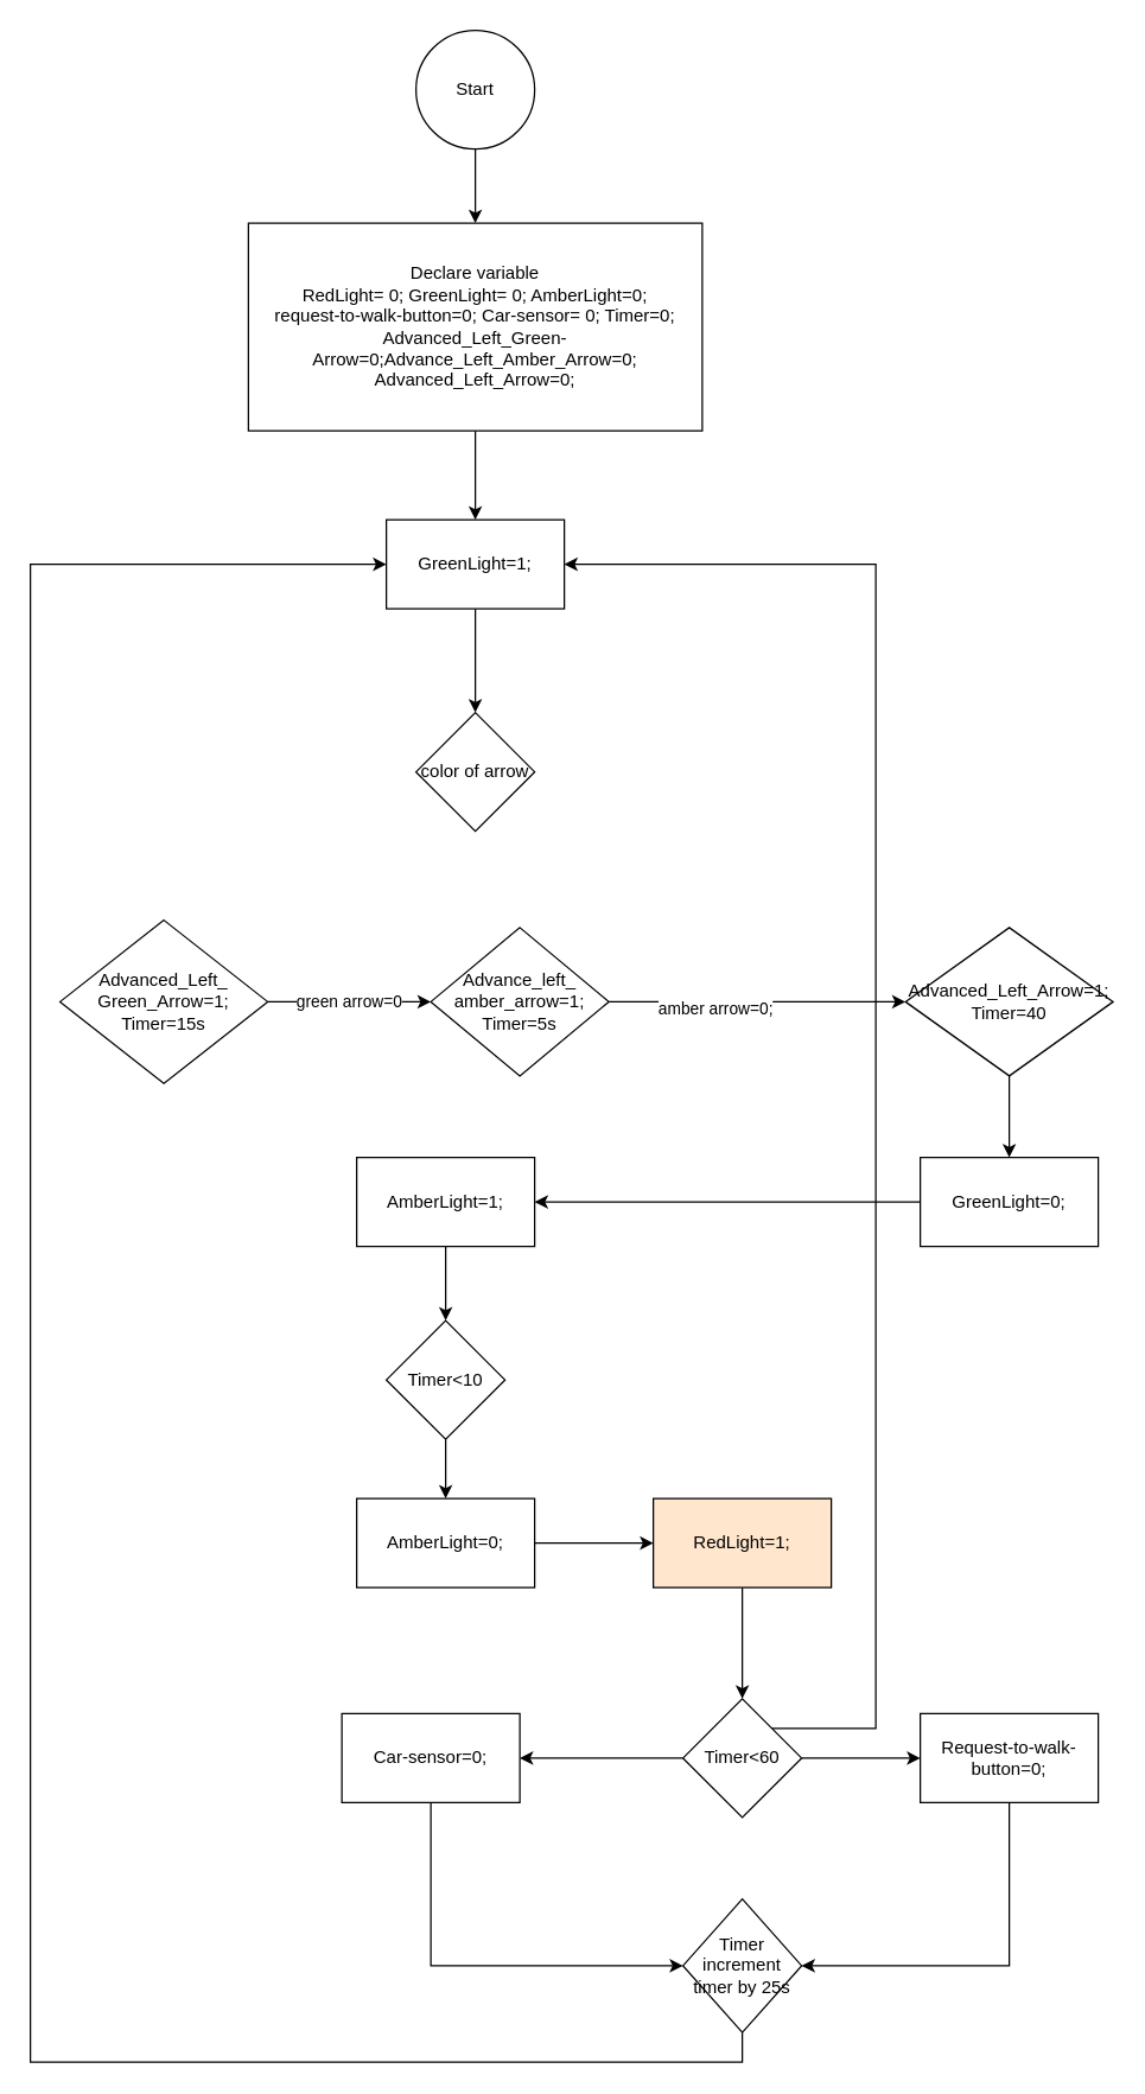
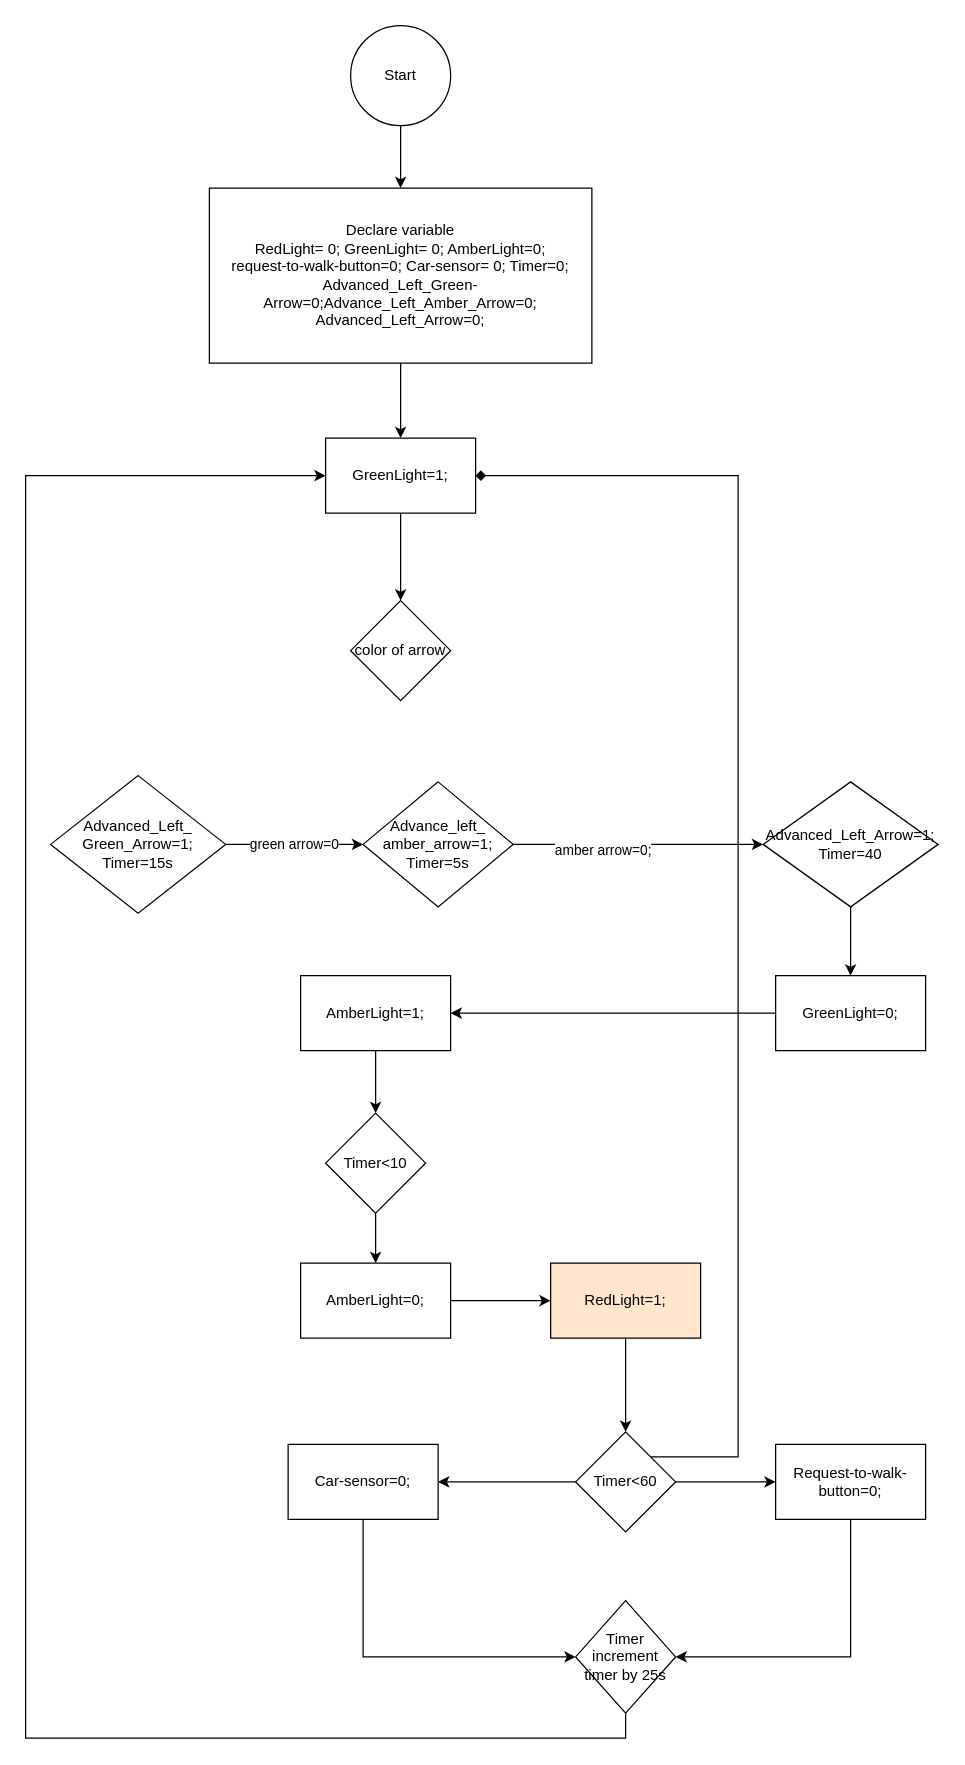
  <mxCell id="0" />
  <mxCell id="1" parent="0" />
  <mxCell id="2" style="edgeStyle=orthogonalEdgeStyle;rounded=0;orthogonalLoop=1;jettySize=auto;html=1;exitX=0.5;exitY=1;exitDx=0;exitDy=0;entryX=0.5;entryY=0;entryDx=0;entryDy=0;" parent="1" source="3" target="5" edge="1"><mxGeometry relative="1" as="geometry" /></mxCell>
  <mxCell id="3" value="Start" style="ellipse;whiteSpace=wrap;html=1;aspect=fixed;" parent="1" vertex="1"><mxGeometry x="280" y="20" width="80" height="80" as="geometry" /></mxCell>
  <mxCell id="4" style="edgeStyle=orthogonalEdgeStyle;rounded=0;orthogonalLoop=1;jettySize=auto;html=1;exitX=0.5;exitY=1;exitDx=0;exitDy=0;entryX=0.5;entryY=0;entryDx=0;entryDy=0;" parent="1" source="5" target="7" edge="1"><mxGeometry relative="1" as="geometry" /></mxCell>
  <mxCell id="5" value="&lt;div&gt;Declare variable &lt;br&gt;&lt;/div&gt;&lt;div&gt;RedLight= 0; GreenLight= 0; AmberLight=0;&lt;br&gt;&lt;/div&gt;&lt;div&gt;request-to-walk-button=0; Car-sensor= 0; Timer=0; Advanced_Left_Green-Arrow=0;Advance_Left_Amber_Arrow=0; Advanced_Left_Arrow=0;&lt;br&gt;&lt;/div&gt;" style="rounded=0;whiteSpace=wrap;html=1;" parent="1" vertex="1"><mxGeometry x="167" y="150" width="306" height="140" as="geometry" /></mxCell>
  <mxCell id="6" style="edgeStyle=orthogonalEdgeStyle;rounded=0;orthogonalLoop=1;jettySize=auto;html=1;exitX=0.5;exitY=1;exitDx=0;exitDy=0;entryX=0.5;entryY=0;entryDx=0;entryDy=0;" parent="1" source="7" target="8" edge="1"><mxGeometry relative="1" as="geometry" /></mxCell>
  <mxCell id="7" value="GreenLight=1;" style="rounded=0;whiteSpace=wrap;html=1;" parent="1" vertex="1"><mxGeometry x="260" y="350" width="120" height="60" as="geometry" /></mxCell>
  <mxCell id="8" value="color of arrow" style="rhombus;whiteSpace=wrap;html=1;" parent="1" vertex="1"><mxGeometry x="280" y="480" width="80" height="80" as="geometry" /></mxCell>
  <mxCell id="9" style="edgeStyle=orthogonalEdgeStyle;rounded=0;orthogonalLoop=1;jettySize=auto;html=1;exitX=0.5;exitY=1;exitDx=0;exitDy=0;entryX=0.5;entryY=0;entryDx=0;entryDy=0;" parent="1" source="10" target="17" edge="1"><mxGeometry relative="1" as="geometry" /></mxCell>
  <mxCell id="10" value="&lt;div&gt;Advanced_Left_Arrow=1;&lt;/div&gt;&lt;div&gt;Timer=40&lt;/div&gt;" style="rhombus;whiteSpace=wrap;html=1;" parent="1" vertex="1"><mxGeometry x="610" y="625" width="140" height="100" as="geometry" /></mxCell>
  <mxCell id="11" style="edgeStyle=orthogonalEdgeStyle;rounded=0;orthogonalLoop=1;jettySize=auto;html=1;exitX=1;exitY=0.5;exitDx=0;exitDy=0;" parent="1" source="13" target="10" edge="1"><mxGeometry relative="1" as="geometry" /></mxCell>
  <mxCell id="12" value="amber arrow=0;" style="edgeLabel;html=1;align=center;verticalAlign=middle;resizable=0;points=[];" parent="11" vertex="1" connectable="0"><mxGeometry x="-0.289" y="-4" relative="1" as="geometry"><mxPoint as="offset" /></mxGeometry></mxCell>
  <mxCell id="13" value="&lt;div&gt;Advance_left_&lt;/div&gt;&lt;div&gt;amber_arrow=1;&lt;/div&gt;&lt;div&gt;Timer=5s&lt;/div&gt;" style="rhombus;whiteSpace=wrap;html=1;" parent="1" vertex="1"><mxGeometry x="290" y="625" width="120" height="100" as="geometry" /></mxCell>
  <mxCell id="14" value="green arrow=0" style="edgeStyle=orthogonalEdgeStyle;rounded=0;orthogonalLoop=1;jettySize=auto;html=1;exitX=1;exitY=0.5;exitDx=0;exitDy=0;entryX=0;entryY=0.5;entryDx=0;entryDy=0;" parent="1" source="15" target="13" edge="1"><mxGeometry relative="1" as="geometry" /></mxCell>
  <mxCell id="15" value="&lt;div&gt;Advanced_Left_&lt;/div&gt;&lt;div&gt;Green_Arrow=1;&lt;/div&gt;&lt;div&gt;Timer=15s&lt;br&gt;&lt;/div&gt;" style="rhombus;whiteSpace=wrap;html=1;" parent="1" vertex="1"><mxGeometry x="40" y="620" width="140" height="110" as="geometry" /></mxCell>
  <mxCell id="16" style="edgeStyle=orthogonalEdgeStyle;rounded=0;orthogonalLoop=1;jettySize=auto;html=1;exitX=0;exitY=0.5;exitDx=0;exitDy=0;" parent="1" source="17" target="19" edge="1"><mxGeometry relative="1" as="geometry" /></mxCell>
  <mxCell id="17" value="GreenLight=0;" style="rounded=0;whiteSpace=wrap;html=1;" parent="1" vertex="1"><mxGeometry x="620" y="780" width="120" height="60" as="geometry" /></mxCell>
  <mxCell id="18" style="edgeStyle=orthogonalEdgeStyle;rounded=0;orthogonalLoop=1;jettySize=auto;html=1;exitX=0.5;exitY=1;exitDx=0;exitDy=0;entryX=0.5;entryY=0;entryDx=0;entryDy=0;" parent="1" source="19" target="21" edge="1"><mxGeometry relative="1" as="geometry" /></mxCell>
  <mxCell id="19" value="AmberLight=1;" style="rounded=0;whiteSpace=wrap;html=1;" parent="1" vertex="1"><mxGeometry x="240" y="780" width="120" height="60" as="geometry" /></mxCell>
  <mxCell id="20" style="edgeStyle=orthogonalEdgeStyle;rounded=0;orthogonalLoop=1;jettySize=auto;html=1;exitX=0.5;exitY=1;exitDx=0;exitDy=0;entryX=0.5;entryY=0;entryDx=0;entryDy=0;" parent="1" source="21" target="23" edge="1"><mxGeometry relative="1" as="geometry" /></mxCell>
  <mxCell id="21" value="Timer&amp;lt;10" style="rhombus;whiteSpace=wrap;html=1;" parent="1" vertex="1"><mxGeometry x="260" y="890" width="80" height="80" as="geometry" /></mxCell>
  <mxCell id="22" style="edgeStyle=orthogonalEdgeStyle;rounded=0;orthogonalLoop=1;jettySize=auto;html=1;exitX=1;exitY=0.5;exitDx=0;exitDy=0;entryX=0;entryY=0.5;entryDx=0;entryDy=0;" parent="1" source="23" target="25" edge="1"><mxGeometry relative="1" as="geometry" /></mxCell>
  <mxCell id="23" value="AmberLight=0;" style="rounded=0;whiteSpace=wrap;html=1;" parent="1" vertex="1"><mxGeometry x="240" y="1010" width="120" height="60" as="geometry" /></mxCell>
  <mxCell id="24" style="edgeStyle=orthogonalEdgeStyle;rounded=0;orthogonalLoop=1;jettySize=auto;html=1;exitX=0.5;exitY=1;exitDx=0;exitDy=0;entryX=0.5;entryY=0;entryDx=0;entryDy=0;" parent="1" source="25" target="29" edge="1"><mxGeometry relative="1" as="geometry" /></mxCell>
  <mxCell id="25" value="RedLight=1;" style="rounded=0;whiteSpace=wrap;html=1;fillColor=#ffe6cc;" parent="1" vertex="1"><mxGeometry x="440" y="1010" width="120" height="60" as="geometry" /></mxCell>
  <mxCell id="26" style="edgeStyle=orthogonalEdgeStyle;rounded=0;orthogonalLoop=1;jettySize=auto;html=1;exitX=0;exitY=0.5;exitDx=0;exitDy=0;" parent="1" source="29" target="31" edge="1"><mxGeometry relative="1" as="geometry" /></mxCell>
  <mxCell id="27" style="edgeStyle=orthogonalEdgeStyle;rounded=0;orthogonalLoop=1;jettySize=auto;html=1;exitX=1;exitY=0.5;exitDx=0;exitDy=0;entryX=0;entryY=0.5;entryDx=0;entryDy=0;" parent="1" source="29" target="35" edge="1"><mxGeometry relative="1" as="geometry" /></mxCell>
- <mxCell id="28" style="edgeStyle=orthogonalEdgeStyle;rounded=0;orthogonalLoop=1;jettySize=auto;html=1;exitX=1;exitY=0;exitDx=0;exitDy=0;entryX=1;entryY=0.5;entryDx=0;entryDy=0;" parent="1" source="29" target="7" edge="1"><mxGeometry relative="1" as="geometry"><Array as="points"><mxPoint x="590" y="1165" /><mxPoint x="590" y="380" /></Array></mxGeometry></mxCell>
+ <mxCell id="28" style="edgeStyle=orthogonalEdgeStyle;rounded=0;orthogonalLoop=1;jettySize=auto;html=1;exitX=1;exitY=0;exitDx=0;exitDy=0;entryX=1;entryY=0.5;entryDx=0;entryDy=0;endArrow=diamond;" parent="1" source="29" target="7" edge="1"><mxGeometry relative="1" as="geometry"><Array as="points"><mxPoint x="590" y="1165" /><mxPoint x="590" y="380" /></Array></mxGeometry></mxCell>
  <mxCell id="29" value="Timer&amp;lt;60" style="rhombus;whiteSpace=wrap;html=1;" parent="1" vertex="1"><mxGeometry x="460" y="1145" width="80" height="80" as="geometry" /></mxCell>
  <mxCell id="30" style="edgeStyle=orthogonalEdgeStyle;rounded=0;orthogonalLoop=1;jettySize=auto;html=1;exitX=0.5;exitY=1;exitDx=0;exitDy=0;entryX=0;entryY=0.5;entryDx=0;entryDy=0;" parent="1" source="31" target="33" edge="1"><mxGeometry relative="1" as="geometry" /></mxCell>
  <mxCell id="31" value="Car-sensor=0;" style="rounded=0;whiteSpace=wrap;html=1;" parent="1" vertex="1"><mxGeometry x="230" y="1155" width="120" height="60" as="geometry" /></mxCell>
  <mxCell id="32" style="edgeStyle=orthogonalEdgeStyle;rounded=0;orthogonalLoop=1;jettySize=auto;html=1;exitX=0.5;exitY=1;exitDx=0;exitDy=0;entryX=0;entryY=0.5;entryDx=0;entryDy=0;strokeWidth=1;" parent="1" source="33" target="7" edge="1"><mxGeometry relative="1" as="geometry"><mxPoint x="445" y="1370" as="sourcePoint" /><mxPoint x="205" y="380" as="targetPoint" /><Array as="points"><mxPoint x="500" y="1390" /><mxPoint x="20" y="1390" /><mxPoint x="20" y="380" /></Array></mxGeometry></mxCell>
  <mxCell id="33" value="Timer increment timer by 25s" style="rhombus;whiteSpace=wrap;html=1;" parent="1" vertex="1"><mxGeometry x="460" y="1280" width="80" height="90" as="geometry" /></mxCell>
  <mxCell id="34" style="edgeStyle=orthogonalEdgeStyle;rounded=0;orthogonalLoop=1;jettySize=auto;html=1;exitX=0.5;exitY=1;exitDx=0;exitDy=0;entryX=1;entryY=0.5;entryDx=0;entryDy=0;" parent="1" source="35" target="33" edge="1"><mxGeometry relative="1" as="geometry" /></mxCell>
  <mxCell id="35" value="Request-to-walk-button=0;" style="rounded=0;whiteSpace=wrap;html=1;" parent="1" vertex="1"><mxGeometry x="620" y="1155" width="120" height="60" as="geometry" /></mxCell>
